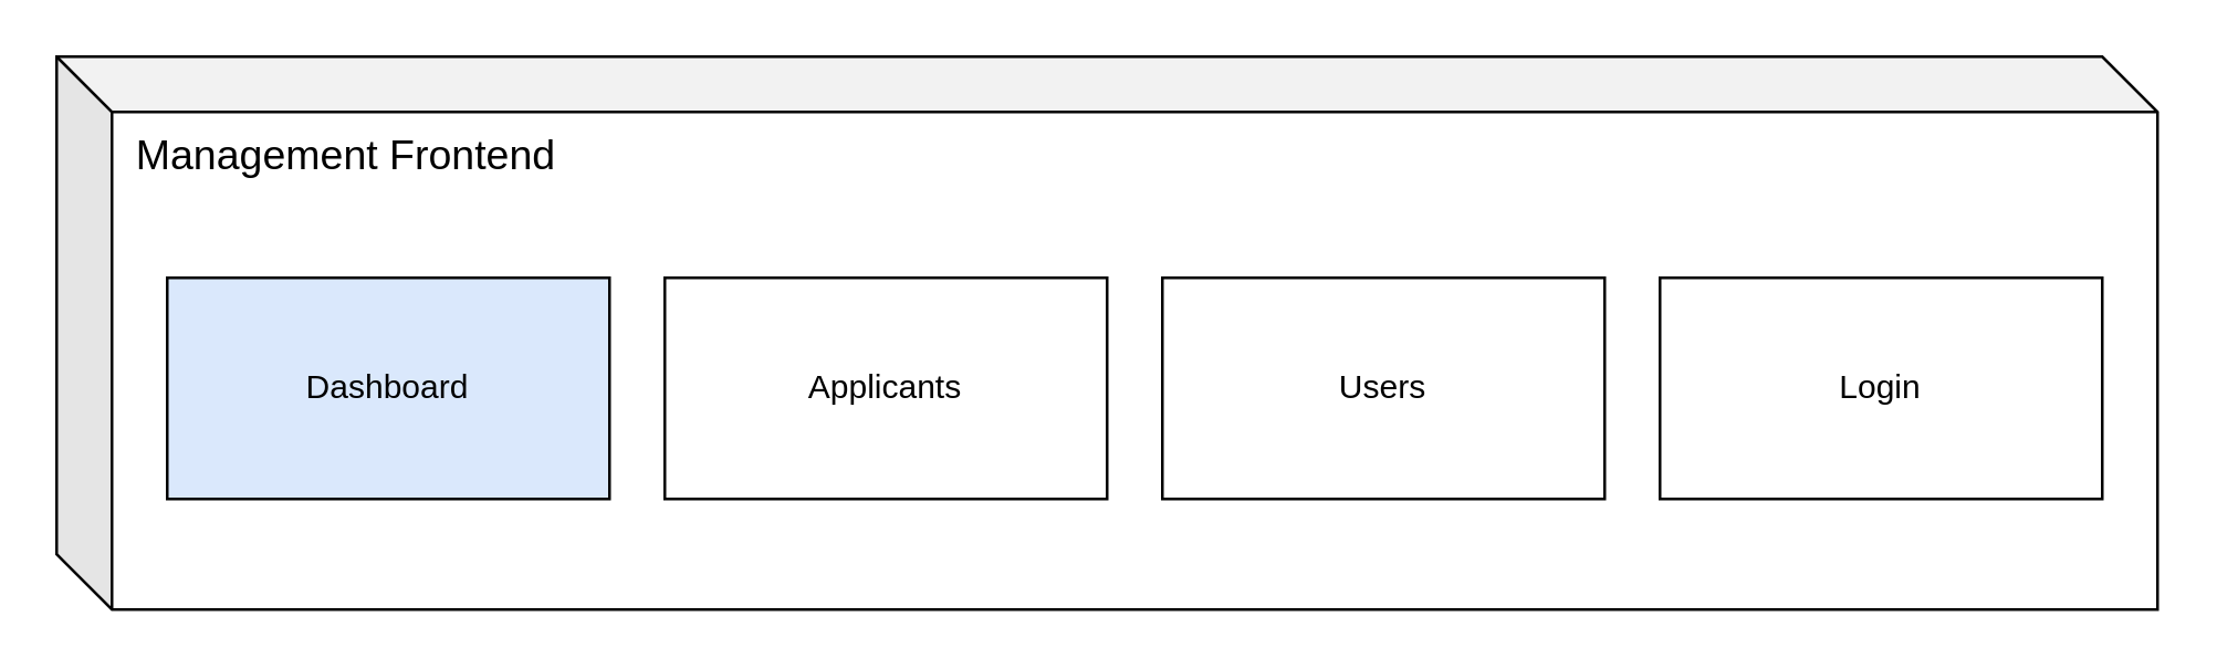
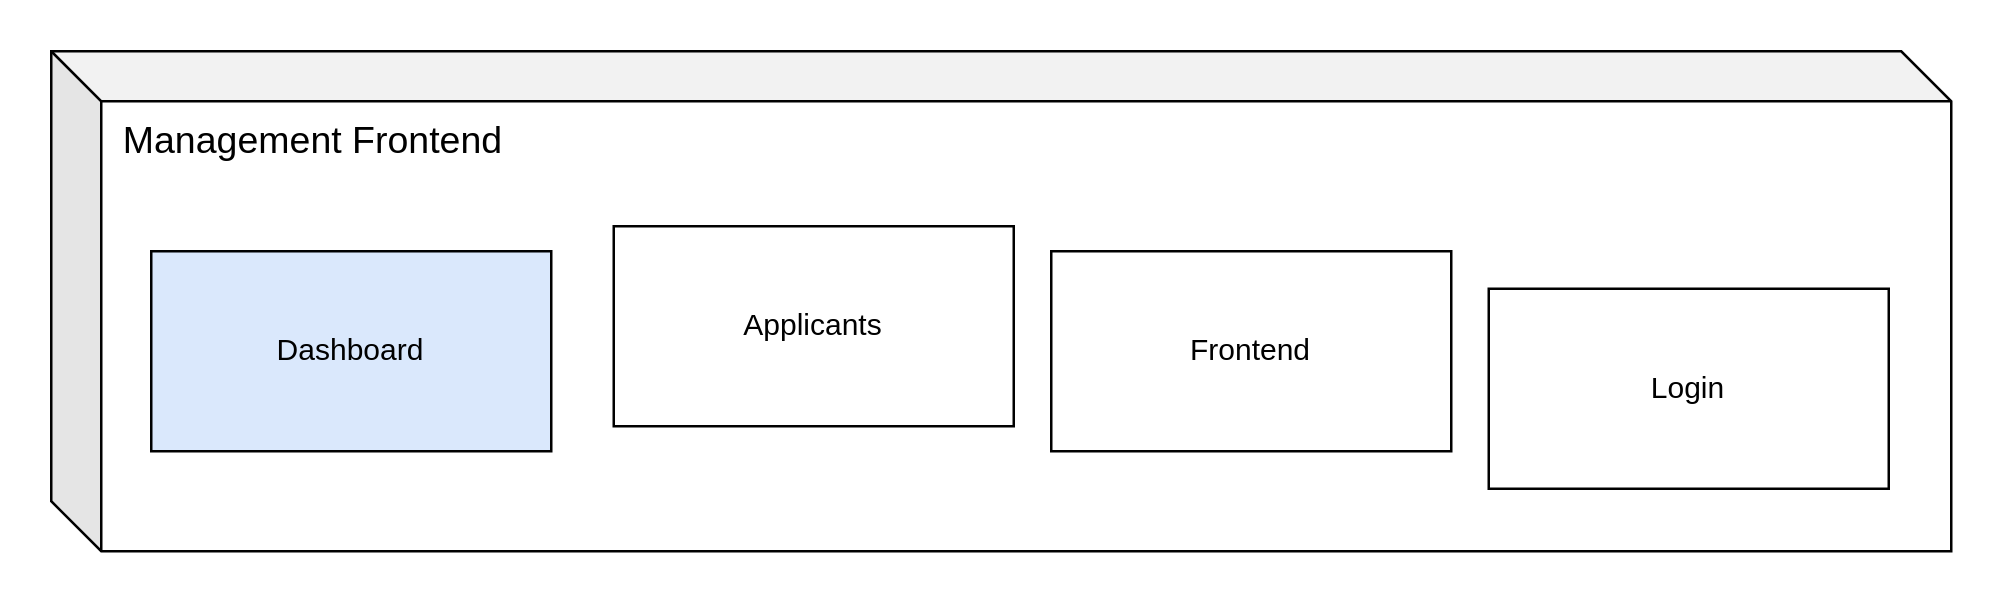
  <mxCell id="0" />
  <mxCell id="1" parent="0" />
  <mxCell id="2" value="" style="shape=cube;whiteSpace=wrap;html=1;boundedLbl=1;backgroundOutline=1;darkOpacity=0.05;darkOpacity2=0.1;" vertex="1" parent="1"><mxGeometry x="20" y="20" width="760" height="200" as="geometry" /></mxCell>
  <mxCell id="3" value="&lt;font style=&quot;font-size: 15px;&quot;&gt;Management Frontend&lt;/font&gt;" style="text;html=1;align=center;verticalAlign=middle;whiteSpace=wrap;rounded=0;" vertex="1" parent="1"><mxGeometry x="40" y="40" width="170" height="30" as="geometry" /></mxCell>
  <mxCell id="4" value="Dashboard" style="rounded=0;whiteSpace=wrap;html=1;fillColor=#dae8fc;" vertex="1" parent="1"><mxGeometry x="60" y="100" width="160" height="80" as="geometry" /></mxCell>
- <mxCell id="5" value="Applicants" style="rounded=0;whiteSpace=wrap;html=1;" vertex="1" parent="1"><mxGeometry x="240" y="100" width="160" height="80" as="geometry" /></mxCell>
- <mxCell id="6" value="Users" style="rounded=0;whiteSpace=wrap;html=1;" vertex="1" parent="1"><mxGeometry x="420" y="100" width="160" height="80" as="geometry" /></mxCell>
- <mxCell id="7" value="&lt;div&gt;Login&lt;/div&gt;" style="rounded=0;whiteSpace=wrap;html=1;" vertex="1" parent="1"><mxGeometry x="600" y="100" width="160" height="80" as="geometry" /></mxCell>
+ <mxCell id="5" value="Applicants" style="rounded=0;whiteSpace=wrap;html=1;" vertex="1" parent="1"><mxGeometry x="245" y="90" width="160" height="80" as="geometry" /></mxCell>
+ <mxCell id="6" value="Frontend" style="rounded=0;whiteSpace=wrap;html=1;" vertex="1" parent="1"><mxGeometry x="420" y="100" width="160" height="80" as="geometry" /></mxCell>
+ <mxCell id="7" value="&lt;div&gt;Login&lt;/div&gt;" style="rounded=0;whiteSpace=wrap;html=1;" vertex="1" parent="1"><mxGeometry x="595" y="115" width="160" height="80" as="geometry" /></mxCell>
